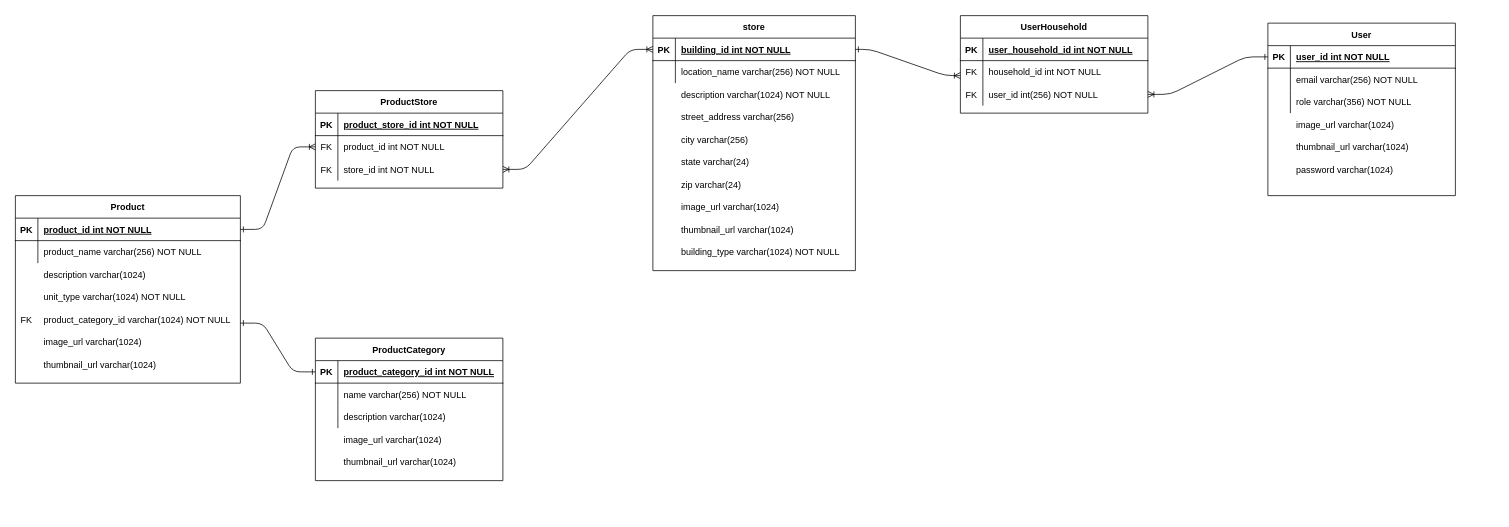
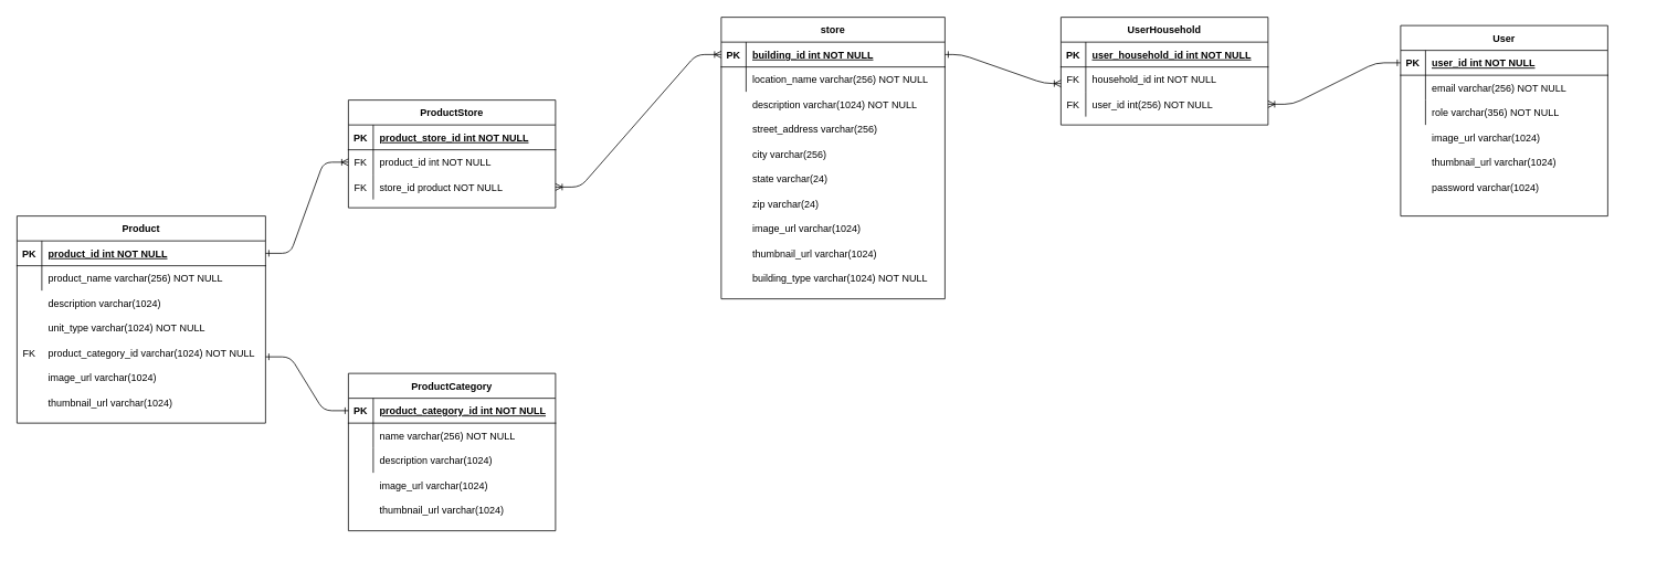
  <mxCell id="0" />
  <mxCell id="1" parent="0" />
  <mxCell id="2" value="" style="edgeStyle=entityRelationEdgeStyle;endArrow=ERone;startArrow=ERone;endFill=0;startFill=0;entryX=0;entryY=0.5;entryDx=0;entryDy=0;" parent="1" target="41" edge="1"><mxGeometry width="100" height="100" relative="1" as="geometry"><mxPoint x="320" y="430" as="sourcePoint" /><mxPoint x="460" y="760" as="targetPoint" /></mxGeometry></mxCell>
  <mxCell id="3" value="" style="endArrow=ERoneToMany;html=1;exitX=1;exitY=0.5;exitDx=0;exitDy=0;rounded=1;startArrow=ERone;startFill=0;endFill=0;entryX=0;entryY=0.5;entryDx=0;entryDy=0;" edge="1" parent="1" source="69" target="58"><mxGeometry width="50" height="50" relative="1" as="geometry"><mxPoint x="860" y="740" as="sourcePoint" /><mxPoint x="430" y="30" as="targetPoint" /><Array as="points"><mxPoint x="350" y="305" /><mxPoint x="390" y="195" /></Array></mxGeometry></mxCell>
  <mxCell id="4" value="" style="endArrow=ERoneToMany;html=1;exitX=1;exitY=0.5;exitDx=0;exitDy=0;entryX=0;entryY=0.5;entryDx=0;entryDy=0;endFill=0;startArrow=ERoneToMany;startFill=0;" edge="1" parent="1" source="61" target="28"><mxGeometry width="50" height="50" relative="1" as="geometry"><mxPoint x="670" y="150" as="sourcePoint" /><mxPoint x="720" y="100" as="targetPoint" /><Array as="points"><mxPoint x="700" y="225" /><mxPoint x="840" y="65" /></Array></mxGeometry></mxCell>
  <mxCell id="5" value="image_url varchar(1024)" style="shape=partialRectangle;overflow=hidden;connectable=0;fillColor=none;top=0;left=0;bottom=0;right=0;align=left;spacingLeft=6;" vertex="1" parent="1"><mxGeometry x="1720" y="150" width="270" height="30" as="geometry" /></mxCell>
  <mxCell id="6" value="thumbnail_url varchar(1024)" style="shape=partialRectangle;overflow=hidden;connectable=0;fillColor=none;top=0;left=0;bottom=0;right=0;align=left;spacingLeft=6;" vertex="1" parent="1"><mxGeometry x="1720" y="180" width="270" height="30" as="geometry" /></mxCell>
  <mxCell id="7" value="" style="shape=partialRectangle;overflow=hidden;connectable=0;fillColor=none;top=0;left=0;bottom=0;right=0;align=left;spacingLeft=6;" vertex="1" parent="1"><mxGeometry x="1720" y="210" width="270" height="30" as="geometry" /></mxCell>
  <mxCell id="8" value="password varchar(1024)" style="shape=partialRectangle;overflow=hidden;connectable=0;fillColor=none;top=0;left=0;bottom=0;right=0;align=left;spacingLeft=6;" vertex="1" parent="1"><mxGeometry x="1720" y="210" width="270" height="30" as="geometry" /></mxCell>
  <mxCell id="9" value="" style="shape=partialRectangle;overflow=hidden;connectable=0;fillColor=none;top=0;left=0;bottom=0;right=0;align=left;spacingLeft=6;" vertex="1" parent="1"><mxGeometry x="1580" y="650" width="270" height="30" as="geometry" /></mxCell>
  <mxCell id="10" value="User" style="shape=table;startSize=30;container=1;collapsible=1;childLayout=tableLayout;fixedRows=1;rowLines=0;fontStyle=1;align=center;resizeLast=1;" vertex="1" parent="1"><mxGeometry x="1690" y="30" width="250" height="230" as="geometry" /></mxCell>
  <mxCell id="11" value="" style="shape=partialRectangle;collapsible=0;dropTarget=0;pointerEvents=0;fillColor=none;points=[[0,0.5],[1,0.5]];portConstraint=eastwest;top=0;left=0;right=0;bottom=1;" vertex="1" parent="10"><mxGeometry y="30" width="250" height="30" as="geometry" /></mxCell>
  <mxCell id="12" value="PK" style="shape=partialRectangle;overflow=hidden;connectable=0;fillColor=none;top=0;left=0;bottom=0;right=0;fontStyle=1;" vertex="1" parent="11"><mxGeometry width="30" height="30" as="geometry" /></mxCell>
  <mxCell id="13" value="user_id int NOT NULL " style="shape=partialRectangle;overflow=hidden;connectable=0;fillColor=none;top=0;left=0;bottom=0;right=0;align=left;spacingLeft=6;fontStyle=5;" vertex="1" parent="11"><mxGeometry x="30" width="220" height="30" as="geometry" /></mxCell>
  <mxCell id="14" value="" style="shape=partialRectangle;collapsible=0;dropTarget=0;pointerEvents=0;fillColor=none;points=[[0,0.5],[1,0.5]];portConstraint=eastwest;top=0;left=0;right=0;bottom=0;" vertex="1" parent="10"><mxGeometry y="60" width="250" height="30" as="geometry" /></mxCell>
  <mxCell id="15" value="" style="shape=partialRectangle;overflow=hidden;connectable=0;fillColor=none;top=0;left=0;bottom=0;right=0;" vertex="1" parent="14"><mxGeometry width="30" height="30" as="geometry" /></mxCell>
  <mxCell id="16" value="email varchar(256) NOT NULL" style="shape=partialRectangle;overflow=hidden;connectable=0;fillColor=none;top=0;left=0;bottom=0;right=0;align=left;spacingLeft=6;" vertex="1" parent="14"><mxGeometry x="30" width="220" height="30" as="geometry" /></mxCell>
  <mxCell id="17" value="" style="shape=partialRectangle;collapsible=0;dropTarget=0;pointerEvents=0;fillColor=none;points=[[0,0.5],[1,0.5]];portConstraint=eastwest;top=0;left=0;right=0;bottom=0;" vertex="1" parent="10"><mxGeometry y="90" width="250" height="30" as="geometry" /></mxCell>
  <mxCell id="18" value="" style="shape=partialRectangle;overflow=hidden;connectable=0;fillColor=none;top=0;left=0;bottom=0;right=0;" vertex="1" parent="17"><mxGeometry width="30" height="30" as="geometry" /></mxCell>
  <mxCell id="19" value="role varchar(356) NOT NULL" style="shape=partialRectangle;overflow=hidden;connectable=0;fillColor=none;top=0;left=0;bottom=0;right=0;align=left;spacingLeft=6;" vertex="1" parent="17"><mxGeometry x="30" width="220" height="30" as="geometry" /></mxCell>
  <mxCell id="20" value="" style="group" vertex="1" connectable="0" parent="1"><mxGeometry x="870" y="20" width="300" height="340" as="geometry" /></mxCell>
  <mxCell id="21" value="description varchar(1024) NOT NULL" style="shape=partialRectangle;overflow=hidden;connectable=0;fillColor=none;top=0;left=0;bottom=0;right=0;align=left;spacingLeft=6;" vertex="1" parent="20"><mxGeometry x="30" y="90" width="220" height="30" as="geometry" /></mxCell>
  <mxCell id="22" value="street_address varchar(256)" style="shape=partialRectangle;overflow=hidden;connectable=0;fillColor=none;top=0;left=0;bottom=0;right=0;align=left;spacingLeft=6;" vertex="1" parent="20"><mxGeometry x="30" y="120" width="220" height="30" as="geometry" /></mxCell>
  <mxCell id="23" value="city varchar(256)" style="shape=partialRectangle;overflow=hidden;connectable=0;fillColor=none;top=0;left=0;bottom=0;right=0;align=left;spacingLeft=6;" vertex="1" parent="20"><mxGeometry x="30" y="150" width="220" height="30" as="geometry" /></mxCell>
  <mxCell id="24" value="state varchar(24)" style="shape=partialRectangle;overflow=hidden;connectable=0;fillColor=none;top=0;left=0;bottom=0;right=0;align=left;spacingLeft=6;" vertex="1" parent="20"><mxGeometry x="30" y="180" width="220" height="30" as="geometry" /></mxCell>
  <mxCell id="25" value="zip varchar(24)" style="shape=partialRectangle;overflow=hidden;connectable=0;fillColor=none;top=0;left=0;bottom=0;right=0;align=left;spacingLeft=6;" vertex="1" parent="20"><mxGeometry x="30" y="210" width="220" height="30" as="geometry" /></mxCell>
  <mxCell id="26" value="image_url varchar(1024)" style="shape=partialRectangle;overflow=hidden;connectable=0;fillColor=none;top=0;left=0;bottom=0;right=0;align=left;spacingLeft=6;" vertex="1" parent="20"><mxGeometry x="30" y="240" width="270" height="30" as="geometry" /></mxCell>
  <mxCell id="27" value="store" style="shape=table;startSize=30;container=1;collapsible=1;childLayout=tableLayout;fixedRows=1;rowLines=0;fontStyle=1;align=center;resizeLast=1;" vertex="1" parent="20"><mxGeometry width="270" height="340" as="geometry" /></mxCell>
  <mxCell id="28" value="" style="shape=partialRectangle;collapsible=0;dropTarget=0;pointerEvents=0;fillColor=none;points=[[0,0.5],[1,0.5]];portConstraint=eastwest;top=0;left=0;right=0;bottom=1;" vertex="1" parent="27"><mxGeometry y="30" width="270" height="30" as="geometry" /></mxCell>
  <mxCell id="29" value="PK" style="shape=partialRectangle;overflow=hidden;connectable=0;fillColor=none;top=0;left=0;bottom=0;right=0;fontStyle=1;" vertex="1" parent="28"><mxGeometry width="30" height="30" as="geometry" /></mxCell>
  <mxCell id="30" value="building_id int NOT NULL " style="shape=partialRectangle;overflow=hidden;connectable=0;fillColor=none;top=0;left=0;bottom=0;right=0;align=left;spacingLeft=6;fontStyle=5;" vertex="1" parent="28"><mxGeometry x="30" width="240" height="30" as="geometry" /></mxCell>
  <mxCell id="31" value="" style="shape=partialRectangle;collapsible=0;dropTarget=0;pointerEvents=0;fillColor=none;points=[[0,0.5],[1,0.5]];portConstraint=eastwest;top=0;left=0;right=0;bottom=0;" vertex="1" parent="27"><mxGeometry y="60" width="270" height="30" as="geometry" /></mxCell>
  <mxCell id="32" value="" style="shape=partialRectangle;overflow=hidden;connectable=0;fillColor=none;top=0;left=0;bottom=0;right=0;" vertex="1" parent="31"><mxGeometry width="30" height="30" as="geometry" /></mxCell>
  <mxCell id="33" value="location_name varchar(256) NOT NULL" style="shape=partialRectangle;overflow=hidden;connectable=0;fillColor=none;top=0;left=0;bottom=0;right=0;align=left;spacingLeft=6;" vertex="1" parent="31"><mxGeometry x="30" width="240" height="30" as="geometry" /></mxCell>
  <mxCell id="34" value="" style="shape=partialRectangle;collapsible=0;dropTarget=0;pointerEvents=0;fillColor=none;points=[[0,0.5],[1,0.5]];portConstraint=eastwest;top=0;left=0;right=0;bottom=0;container=0;" vertex="1" parent="27"><mxGeometry y="90" width="270" height="30" as="geometry" /></mxCell>
  <mxCell id="35" value="" style="shape=partialRectangle;overflow=hidden;connectable=0;fillColor=none;top=0;left=0;bottom=0;right=0;" vertex="1" parent="27"><mxGeometry y="120" width="270" height="30" as="geometry" /></mxCell>
  <mxCell id="36" value="" style="shape=partialRectangle;overflow=hidden;connectable=0;fillColor=none;top=0;left=0;bottom=0;right=0;align=left;spacingLeft=6;" vertex="1" parent="27"><mxGeometry y="150" width="270" height="30" as="geometry" /></mxCell>
  <mxCell id="37" value="thumbnail_url varchar(1024)" style="shape=partialRectangle;overflow=hidden;connectable=0;fillColor=none;top=0;left=0;bottom=0;right=0;align=left;spacingLeft=6;" vertex="1" parent="20"><mxGeometry x="30" y="270" width="270" height="30" as="geometry" /></mxCell>
  <mxCell id="38" value="building_type varchar(1024) NOT NULL" style="shape=partialRectangle;overflow=hidden;connectable=0;fillColor=none;top=0;left=0;bottom=0;right=0;align=left;spacingLeft=6;" vertex="1" parent="20"><mxGeometry x="30" y="300" width="270" height="30" as="geometry" /></mxCell>
  <mxCell id="39" value="" style="group" vertex="1" connectable="0" parent="1"><mxGeometry x="420" y="450" width="300" height="190" as="geometry" /></mxCell>
  <mxCell id="40" value="ProductCategory" style="shape=table;startSize=30;container=1;collapsible=1;childLayout=tableLayout;fixedRows=1;rowLines=0;fontStyle=1;align=center;resizeLast=1;" parent="39" vertex="1"><mxGeometry width="250" height="190" as="geometry" /></mxCell>
  <mxCell id="41" value="" style="shape=partialRectangle;collapsible=0;dropTarget=0;pointerEvents=0;fillColor=none;points=[[0,0.5],[1,0.5]];portConstraint=eastwest;top=0;left=0;right=0;bottom=1;" parent="40" vertex="1"><mxGeometry y="30" width="250" height="30" as="geometry" /></mxCell>
  <mxCell id="42" value="PK" style="shape=partialRectangle;overflow=hidden;connectable=0;fillColor=none;top=0;left=0;bottom=0;right=0;fontStyle=1;" parent="41" vertex="1"><mxGeometry width="30" height="30" as="geometry" /></mxCell>
  <mxCell id="43" value="product_category_id int NOT NULL " style="shape=partialRectangle;overflow=hidden;connectable=0;fillColor=none;top=0;left=0;bottom=0;right=0;align=left;spacingLeft=6;fontStyle=5;" parent="41" vertex="1"><mxGeometry x="30" width="220" height="30" as="geometry" /></mxCell>
  <mxCell id="44" value="" style="shape=partialRectangle;collapsible=0;dropTarget=0;pointerEvents=0;fillColor=none;points=[[0,0.5],[1,0.5]];portConstraint=eastwest;top=0;left=0;right=0;bottom=0;" parent="40" vertex="1"><mxGeometry y="60" width="250" height="30" as="geometry" /></mxCell>
  <mxCell id="45" value="" style="shape=partialRectangle;overflow=hidden;connectable=0;fillColor=none;top=0;left=0;bottom=0;right=0;" parent="44" vertex="1"><mxGeometry width="30" height="30" as="geometry" /></mxCell>
  <mxCell id="46" value="name varchar(256) NOT NULL" style="shape=partialRectangle;overflow=hidden;connectable=0;fillColor=none;top=0;left=0;bottom=0;right=0;align=left;spacingLeft=6;" parent="44" vertex="1"><mxGeometry x="30" width="220" height="30" as="geometry" /></mxCell>
  <mxCell id="47" value="" style="shape=partialRectangle;collapsible=0;dropTarget=0;pointerEvents=0;fillColor=none;points=[[0,0.5],[1,0.5]];portConstraint=eastwest;top=0;left=0;right=0;bottom=0;" parent="40" vertex="1"><mxGeometry y="90" width="250" height="30" as="geometry" /></mxCell>
  <mxCell id="48" value="" style="shape=partialRectangle;overflow=hidden;connectable=0;fillColor=none;top=0;left=0;bottom=0;right=0;" parent="47" vertex="1"><mxGeometry width="30" height="30" as="geometry" /></mxCell>
  <mxCell id="49" value="description varchar(1024)" style="shape=partialRectangle;overflow=hidden;connectable=0;fillColor=none;top=0;left=0;bottom=0;right=0;align=left;spacingLeft=6;" parent="47" vertex="1"><mxGeometry x="30" width="220" height="30" as="geometry" /></mxCell>
  <mxCell id="50" value="image_url varchar(1024)" style="shape=partialRectangle;overflow=hidden;connectable=0;fillColor=none;top=0;left=0;bottom=0;right=0;align=left;spacingLeft=6;" vertex="1" parent="39"><mxGeometry x="30" y="120" width="270" height="30" as="geometry" /></mxCell>
  <mxCell id="51" value="thumbnail_url varchar(1024)" style="shape=partialRectangle;overflow=hidden;connectable=0;fillColor=none;top=0;left=0;bottom=0;right=0;align=left;spacingLeft=6;" vertex="1" parent="39"><mxGeometry x="30" y="150" width="270" height="30" as="geometry" /></mxCell>
  <mxCell id="52" value="" style="group" vertex="1" connectable="0" parent="1"><mxGeometry x="420" y="120" width="250" height="130" as="geometry" /></mxCell>
  <mxCell id="53" value="FK" style="shape=partialRectangle;overflow=hidden;connectable=0;fillColor=none;top=0;left=0;bottom=0;right=0;" vertex="1" parent="52"><mxGeometry y="90" width="30" height="30" as="geometry" /></mxCell>
  <mxCell id="54" value="ProductStore" style="shape=table;startSize=30;container=1;collapsible=1;childLayout=tableLayout;fixedRows=1;rowLines=0;fontStyle=1;align=center;resizeLast=1;" parent="52" vertex="1"><mxGeometry width="250" height="130" as="geometry" /></mxCell>
  <mxCell id="55" value="" style="shape=partialRectangle;collapsible=0;dropTarget=0;pointerEvents=0;fillColor=none;points=[[0,0.5],[1,0.5]];portConstraint=eastwest;top=0;left=0;right=0;bottom=1;" parent="54" vertex="1"><mxGeometry y="30" width="250" height="30" as="geometry" /></mxCell>
  <mxCell id="56" value="PK" style="shape=partialRectangle;overflow=hidden;connectable=0;fillColor=none;top=0;left=0;bottom=0;right=0;fontStyle=1;" parent="55" vertex="1"><mxGeometry width="30" height="30" as="geometry" /></mxCell>
  <mxCell id="57" value="product_store_id int NOT NULL " style="shape=partialRectangle;overflow=hidden;connectable=0;fillColor=none;top=0;left=0;bottom=0;right=0;align=left;spacingLeft=6;fontStyle=5;" parent="55" vertex="1"><mxGeometry x="30" width="220" height="30" as="geometry" /></mxCell>
  <mxCell id="58" value="" style="shape=partialRectangle;collapsible=0;dropTarget=0;pointerEvents=0;fillColor=none;points=[[0,0.5],[1,0.5]];portConstraint=eastwest;top=0;left=0;right=0;bottom=0;" parent="54" vertex="1"><mxGeometry y="60" width="250" height="30" as="geometry" /></mxCell>
  <mxCell id="59" value="FK" style="shape=partialRectangle;overflow=hidden;connectable=0;fillColor=none;top=0;left=0;bottom=0;right=0;" parent="58" vertex="1"><mxGeometry width="30" height="30" as="geometry" /></mxCell>
  <mxCell id="60" value="product_id int NOT NULL" style="shape=partialRectangle;overflow=hidden;connectable=0;fillColor=none;top=0;left=0;bottom=0;right=0;align=left;spacingLeft=6;" parent="58" vertex="1"><mxGeometry x="30" width="220" height="30" as="geometry" /></mxCell>
  <mxCell id="61" value="" style="shape=partialRectangle;collapsible=0;dropTarget=0;pointerEvents=0;fillColor=none;points=[[0,0.5],[1,0.5]];portConstraint=eastwest;top=0;left=0;right=0;bottom=0;" parent="54" vertex="1"><mxGeometry y="90" width="250" height="30" as="geometry" /></mxCell>
  <mxCell id="62" value="" style="shape=partialRectangle;overflow=hidden;connectable=0;fillColor=none;top=0;left=0;bottom=0;right=0;" parent="61" vertex="1"><mxGeometry width="30" height="30" as="geometry" /></mxCell>
- <mxCell id="63" value="store_id int NOT NULL" style="shape=partialRectangle;overflow=hidden;connectable=0;fillColor=none;top=0;left=0;bottom=0;right=0;align=left;spacingLeft=6;" parent="61" vertex="1"><mxGeometry x="30" width="220" height="30" as="geometry" /></mxCell>
+ <mxCell id="63" value="store_id product NOT NULL" style="shape=partialRectangle;overflow=hidden;connectable=0;fillColor=none;top=0;left=0;bottom=0;right=0;align=left;spacingLeft=6;" parent="61" vertex="1"><mxGeometry x="30" width="220" height="30" as="geometry" /></mxCell>
  <mxCell id="64" value="" style="group" vertex="1" connectable="0" parent="1"><mxGeometry y="260" width="300" height="250" as="geometry" x="20" /></mxCell>
  <mxCell id="65" value="description varchar(1024)" style="shape=partialRectangle;overflow=hidden;connectable=0;fillColor=none;top=0;left=0;bottom=0;right=0;align=left;spacingLeft=6;" vertex="1" parent="64"><mxGeometry x="30" y="90" width="220" height="30" as="geometry" /></mxCell>
  <mxCell id="66" value="unit_type varchar(1024) NOT NULL" style="shape=partialRectangle;overflow=hidden;connectable=0;fillColor=none;top=0;left=0;bottom=0;right=0;align=left;spacingLeft=6;" vertex="1" parent="64"><mxGeometry x="30" y="120" width="220" height="30" as="geometry" /></mxCell>
  <mxCell id="67" value="product_category_id varchar(1024) NOT NULL" style="shape=partialRectangle;overflow=hidden;connectable=0;fillColor=none;top=0;left=0;bottom=0;right=0;align=left;spacingLeft=6;" vertex="1" parent="64"><mxGeometry x="30" y="150" width="270" height="30" as="geometry" /></mxCell>
  <mxCell id="68" value="Product" style="shape=table;startSize=30;container=1;collapsible=1;childLayout=tableLayout;fixedRows=1;rowLines=0;fontStyle=1;align=center;resizeLast=1;" parent="64" vertex="1"><mxGeometry width="300" height="250" as="geometry" /></mxCell>
  <mxCell id="69" value="" style="shape=partialRectangle;collapsible=0;dropTarget=0;pointerEvents=0;fillColor=none;points=[[0,0.5],[1,0.5]];portConstraint=eastwest;top=0;left=0;right=0;bottom=1;" parent="68" vertex="1"><mxGeometry y="30" width="300" height="30" as="geometry" /></mxCell>
  <mxCell id="70" value="PK" style="shape=partialRectangle;overflow=hidden;connectable=0;fillColor=none;top=0;left=0;bottom=0;right=0;fontStyle=1;" parent="69" vertex="1"><mxGeometry width="30" height="30" as="geometry" /></mxCell>
  <mxCell id="71" value="product_id int NOT NULL " style="shape=partialRectangle;overflow=hidden;connectable=0;fillColor=none;top=0;left=0;bottom=0;right=0;align=left;spacingLeft=6;fontStyle=5;" parent="69" vertex="1"><mxGeometry x="30" width="270" height="30" as="geometry" /></mxCell>
  <mxCell id="72" value="" style="shape=partialRectangle;collapsible=0;dropTarget=0;pointerEvents=0;fillColor=none;points=[[0,0.5],[1,0.5]];portConstraint=eastwest;top=0;left=0;right=0;bottom=0;" parent="68" vertex="1"><mxGeometry y="60" width="300" height="30" as="geometry" /></mxCell>
  <mxCell id="73" value="" style="shape=partialRectangle;overflow=hidden;connectable=0;fillColor=none;top=0;left=0;bottom=0;right=0;" parent="72" vertex="1"><mxGeometry width="30" height="30" as="geometry" /></mxCell>
  <mxCell id="74" value="product_name varchar(256) NOT NULL" style="shape=partialRectangle;overflow=hidden;connectable=0;fillColor=none;top=0;left=0;bottom=0;right=0;align=left;spacingLeft=6;" parent="72" vertex="1"><mxGeometry x="30" width="270" height="30" as="geometry" /></mxCell>
  <mxCell id="75" value="FK" style="shape=partialRectangle;overflow=hidden;connectable=0;fillColor=none;top=0;left=0;bottom=0;right=0;" vertex="1" parent="64"><mxGeometry y="150" width="30" height="30" as="geometry" /></mxCell>
  <mxCell id="76" value="image_url varchar(1024)" style="shape=partialRectangle;overflow=hidden;connectable=0;fillColor=none;top=0;left=0;bottom=0;right=0;align=left;spacingLeft=6;" vertex="1" parent="64"><mxGeometry x="30" y="180" width="270" height="30" as="geometry" /></mxCell>
  <mxCell id="77" value="thumbnail_url varchar(1024)" style="shape=partialRectangle;overflow=hidden;connectable=0;fillColor=none;top=0;left=0;bottom=0;right=0;align=left;spacingLeft=6;" vertex="1" parent="64"><mxGeometry x="30" y="210" width="270" height="30" as="geometry" /></mxCell>
  <mxCell id="78" value="" style="group" vertex="1" connectable="0" parent="1"><mxGeometry x="1280" y="20" width="250" height="130" as="geometry" /></mxCell>
  <mxCell id="79" value="UserHousehold" style="shape=table;startSize=30;container=1;collapsible=1;childLayout=tableLayout;fixedRows=1;rowLines=0;fontStyle=1;align=center;resizeLast=1;" vertex="1" parent="78"><mxGeometry width="250" height="130" as="geometry" /></mxCell>
  <mxCell id="80" value="" style="shape=partialRectangle;collapsible=0;dropTarget=0;pointerEvents=0;fillColor=none;points=[[0,0.5],[1,0.5]];portConstraint=eastwest;top=0;left=0;right=0;bottom=1;" vertex="1" parent="79"><mxGeometry y="30" width="250" height="30" as="geometry" /></mxCell>
  <mxCell id="81" value="PK" style="shape=partialRectangle;overflow=hidden;connectable=0;fillColor=none;top=0;left=0;bottom=0;right=0;fontStyle=1;" vertex="1" parent="80"><mxGeometry width="30" height="30" as="geometry" /></mxCell>
  <mxCell id="82" value="user_household_id int NOT NULL " style="shape=partialRectangle;overflow=hidden;connectable=0;fillColor=none;top=0;left=0;bottom=0;right=0;align=left;spacingLeft=6;fontStyle=5;" vertex="1" parent="80"><mxGeometry x="30" width="220" height="30" as="geometry" /></mxCell>
  <mxCell id="83" value="" style="shape=partialRectangle;collapsible=0;dropTarget=0;pointerEvents=0;fillColor=none;points=[[0,0.5],[1,0.5]];portConstraint=eastwest;top=0;left=0;right=0;bottom=0;" vertex="1" parent="79"><mxGeometry y="60" width="250" height="30" as="geometry" /></mxCell>
  <mxCell id="84" value="" style="shape=partialRectangle;overflow=hidden;connectable=0;fillColor=none;top=0;left=0;bottom=0;right=0;" vertex="1" parent="83"><mxGeometry width="30" height="30" as="geometry" /></mxCell>
  <mxCell id="85" value="household_id int NOT NULL" style="shape=partialRectangle;overflow=hidden;connectable=0;fillColor=none;top=0;left=0;bottom=0;right=0;align=left;spacingLeft=6;" vertex="1" parent="83"><mxGeometry x="30" width="220" height="30" as="geometry" /></mxCell>
  <mxCell id="86" value="" style="shape=partialRectangle;collapsible=0;dropTarget=0;pointerEvents=0;fillColor=none;points=[[0,0.5],[1,0.5]];portConstraint=eastwest;top=0;left=0;right=0;bottom=0;" vertex="1" parent="79"><mxGeometry y="90" width="250" height="30" as="geometry" /></mxCell>
  <mxCell id="87" value="" style="shape=partialRectangle;overflow=hidden;connectable=0;fillColor=none;top=0;left=0;bottom=0;right=0;" vertex="1" parent="86"><mxGeometry width="30" height="30" as="geometry" /></mxCell>
  <mxCell id="88" value="user_id int(256) NOT NULL" style="shape=partialRectangle;overflow=hidden;connectable=0;fillColor=none;top=0;left=0;bottom=0;right=0;align=left;spacingLeft=6;" vertex="1" parent="86"><mxGeometry x="30" width="220" height="30" as="geometry" /></mxCell>
  <mxCell id="89" value="FK" style="shape=partialRectangle;overflow=hidden;connectable=0;fillColor=none;top=0;left=0;bottom=0;right=0;" vertex="1" parent="78"><mxGeometry y="60" width="30" height="30" as="geometry" /></mxCell>
  <mxCell id="90" value="FK" style="shape=partialRectangle;overflow=hidden;connectable=0;fillColor=none;top=0;left=0;bottom=0;right=0;" vertex="1" parent="78"><mxGeometry y="90" width="30" height="30" as="geometry" /></mxCell>
  <mxCell id="91" value="" style="endArrow=ERoneToMany;html=1;exitX=1;exitY=0.5;exitDx=0;exitDy=0;startArrow=ERone;startFill=0;endFill=0;" edge="1" parent="1" source="28"><mxGeometry width="50" height="50" relative="1" as="geometry"><mxPoint x="920" y="450" as="sourcePoint" /><mxPoint x="1280" y="100" as="targetPoint" /><Array as="points"><mxPoint x="1160" y="65" /><mxPoint x="1260" y="100" /></Array></mxGeometry></mxCell>
  <mxCell id="92" value="" style="endArrow=ERone;html=1;exitX=1;exitY=0.5;exitDx=0;exitDy=0;entryX=0;entryY=0.5;entryDx=0;entryDy=0;startArrow=ERoneToMany;startFill=0;endFill=0;" edge="1" parent="1" source="86" target="11"><mxGeometry width="50" height="50" relative="1" as="geometry"><mxPoint x="1580" as="sourcePoint" y="140" /><mxPoint x="1630" y="90" as="targetPoint" /><Array as="points"><mxPoint x="1560" y="125" /><mxPoint x="1660" y="75" /></Array></mxGeometry></mxCell>
